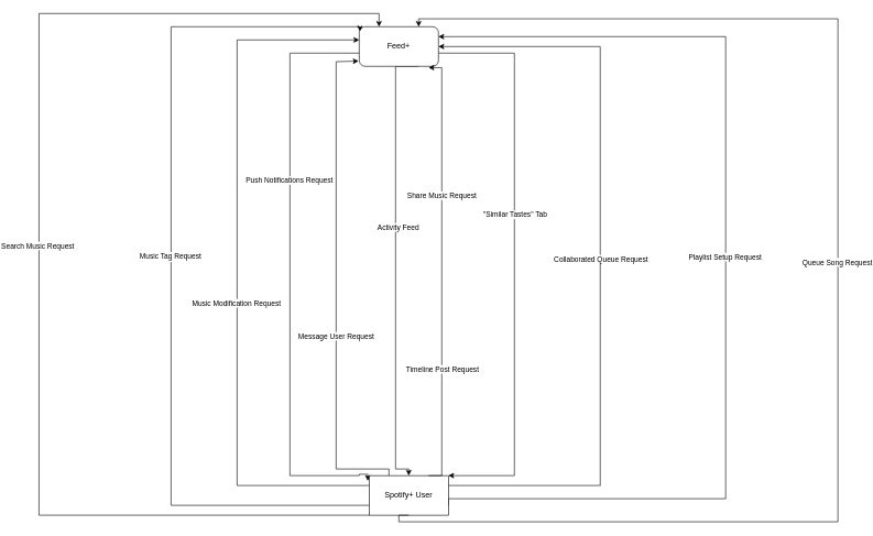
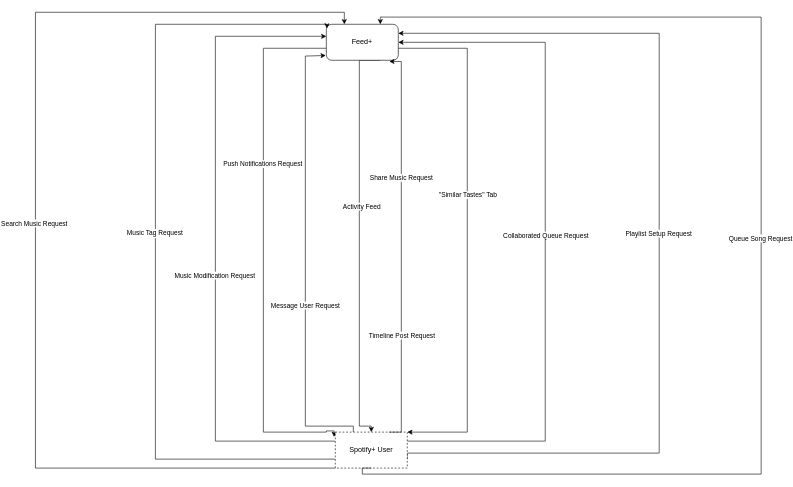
  <mxCell id="0" />
  <mxCell id="1" parent="0" />
  <mxCell id="2" style="edgeStyle=orthogonalEdgeStyle;rounded=0;orthogonalLoop=1;jettySize=auto;html=1;exitX=0;exitY=0.75;exitDx=0;exitDy=0;entryX=-0.017;entryY=0.133;entryDx=0;entryDy=0;entryPerimeter=0;" edge="1" parent="1" source="8" target="22"><mxGeometry relative="1" as="geometry"><Array as="points"><mxPoint x="565" y="85" /><mxPoint x="565" y="80" /><mxPoint x="400" y="80" /><mxPoint x="400" y="720" /><mxPoint x="505" y="720" /><mxPoint x="505" y="718" /><mxPoint x="518" y="718" /></Array></mxGeometry></mxCell>
  <mxCell id="3" value="Push Notifications Request" style="edgeLabel;html=1;align=center;verticalAlign=middle;resizable=0;points=[];" vertex="1" connectable="0" parent="2"><mxGeometry x="-0.156" y="-2" relative="1" as="geometry"><mxPoint as="offset" /></mxGeometry></mxCell>
  <mxCell id="4" style="edgeStyle=orthogonalEdgeStyle;rounded=0;orthogonalLoop=1;jettySize=auto;html=1;exitX=1;exitY=0.75;exitDx=0;exitDy=0;entryX=1;entryY=0;entryDx=0;entryDy=0;" edge="1" parent="1" source="8" target="22"><mxGeometry relative="1" as="geometry"><mxPoint x="834.96" y="120" as="sourcePoint" /><mxPoint x="837" y="736" as="targetPoint" /><Array as="points"><mxPoint x="587" y="85" /><mxPoint x="587" y="80" /><mxPoint x="740" y="80" /><mxPoint x="740" y="720" /></Array></mxGeometry></mxCell>
  <mxCell id="5" value="&quot;Similar Tastes&quot; Tab" style="edgeLabel;html=1;align=center;verticalAlign=middle;resizable=0;points=[];" vertex="1" connectable="0" parent="4"><mxGeometry x="-0.06" relative="1" as="geometry"><mxPoint as="offset" /></mxGeometry></mxCell>
  <mxCell id="6" style="edgeStyle=orthogonalEdgeStyle;rounded=0;orthogonalLoop=1;jettySize=auto;html=1;exitX=0.75;exitY=1;exitDx=0;exitDy=0;entryX=0.5;entryY=0;entryDx=0;entryDy=0;" edge="1" parent="1" source="8" target="22"><mxGeometry relative="1" as="geometry"><Array as="points"><mxPoint x="560" y="100" /><mxPoint x="560" y="710" /><mxPoint x="580" y="710" /></Array></mxGeometry></mxCell>
  <mxCell id="7" value="Activity Feed" style="edgeLabel;html=1;align=center;verticalAlign=middle;resizable=0;points=[];" vertex="1" connectable="0" parent="6"><mxGeometry x="-0.177" y="3" relative="1" as="geometry"><mxPoint as="offset" /></mxGeometry></mxCell>
  <mxCell id="8" value="Feed+" style="rounded=1;whiteSpace=wrap;html=1;" vertex="1" parent="1"><mxGeometry x="505" y="40" width="120" height="60" as="geometry" /></mxCell>
  <mxCell id="9" style="edgeStyle=orthogonalEdgeStyle;rounded=0;orthogonalLoop=1;jettySize=auto;html=1;exitX=0;exitY=0.75;exitDx=0;exitDy=0;entryX=0.008;entryY=0.117;entryDx=0;entryDy=0;entryPerimeter=0;" edge="1" parent="1" source="22" target="8"><mxGeometry relative="1" as="geometry"><mxPoint x="500" y="60" as="targetPoint" /><Array as="points"><mxPoint x="220" y="765" /><mxPoint x="220" y="40" /><mxPoint x="506" y="40" /></Array></mxGeometry></mxCell>
  <mxCell id="10" value="Text" style="edgeLabel;html=1;align=center;verticalAlign=middle;resizable=0;points=[];" vertex="1" connectable="0" parent="9"><mxGeometry x="0.026" y="3" relative="1" as="geometry"><mxPoint as="offset" /></mxGeometry></mxCell>
  <mxCell id="11" value="Music Tag Request" style="edgeLabel;html=1;align=center;verticalAlign=middle;resizable=0;points=[];" vertex="1" connectable="0" parent="9"><mxGeometry x="0.029" y="2" relative="1" as="geometry"><mxPoint as="offset" /></mxGeometry></mxCell>
  <mxCell id="12" style="edgeStyle=orthogonalEdgeStyle;rounded=0;orthogonalLoop=1;jettySize=auto;html=1;exitX=1;exitY=0.25;exitDx=0;exitDy=0;entryX=1;entryY=0.5;entryDx=0;entryDy=0;" edge="1" parent="1" source="22" target="8"><mxGeometry relative="1" as="geometry"><Array as="points"><mxPoint x="870" y="735" /><mxPoint x="870" y="70" /></Array></mxGeometry></mxCell>
  <mxCell id="13" value="Collaborated Queue Request" style="edgeLabel;html=1;align=center;verticalAlign=middle;resizable=0;points=[];" vertex="1" connectable="0" parent="12"><mxGeometry x="0.006" relative="1" as="geometry"><mxPoint as="offset" /></mxGeometry></mxCell>
  <mxCell id="14" style="edgeStyle=orthogonalEdgeStyle;rounded=0;orthogonalLoop=1;jettySize=auto;html=1;exitX=0.25;exitY=0;exitDx=0;exitDy=0;entryX=-0.008;entryY=0.867;entryDx=0;entryDy=0;entryPerimeter=0;" edge="1" parent="1" source="22" target="8"><mxGeometry relative="1" as="geometry"><Array as="points"><mxPoint x="550" y="710" /><mxPoint x="470" y="710" /><mxPoint x="470" y="93" /></Array><mxPoint x="530" y="140" as="targetPoint" /></mxGeometry></mxCell>
  <mxCell id="15" value="Message User Request" style="edgeLabel;html=1;align=center;verticalAlign=middle;resizable=0;points=[];" vertex="1" connectable="0" parent="14"><mxGeometry x="-0.213" y="1" relative="1" as="geometry"><mxPoint as="offset" /></mxGeometry></mxCell>
  <mxCell id="16" style="edgeStyle=orthogonalEdgeStyle;rounded=0;orthogonalLoop=1;jettySize=auto;html=1;exitX=0;exitY=0.25;exitDx=0;exitDy=0;" edge="1" parent="1" source="22"><mxGeometry relative="1" as="geometry"><Array as="points"><mxPoint x="320" y="735" /><mxPoint x="320" y="60" /><mxPoint x="505" y="60" /></Array><mxPoint x="505" y="60" as="targetPoint" /></mxGeometry></mxCell>
  <mxCell id="17" value="Music Modification Request" style="edgeLabel;html=1;align=center;verticalAlign=middle;resizable=0;points=[];" vertex="1" connectable="0" parent="16"><mxGeometry x="0.045" y="2" relative="1" as="geometry"><mxPoint y="78" as="offset" /></mxGeometry></mxCell>
  <mxCell id="18" style="edgeStyle=orthogonalEdgeStyle;rounded=0;orthogonalLoop=1;jettySize=auto;html=1;exitX=1;exitY=0.75;exitDx=0;exitDy=0;entryX=1;entryY=0.25;entryDx=0;entryDy=0;" edge="1" parent="1" source="22" target="8"><mxGeometry relative="1" as="geometry"><Array as="points"><mxPoint x="1060" y="755" /><mxPoint x="1060" y="55" /></Array></mxGeometry></mxCell>
  <mxCell id="19" value="Playlist Setup Request" style="edgeLabel;html=1;align=center;verticalAlign=middle;resizable=0;points=[];" vertex="1" connectable="0" parent="18"><mxGeometry x="0.019" y="2" relative="1" as="geometry"><mxPoint as="offset" /></mxGeometry></mxCell>
  <mxCell id="20" style="edgeStyle=orthogonalEdgeStyle;rounded=0;orthogonalLoop=1;jettySize=auto;html=1;exitX=0;exitY=1;exitDx=0;exitDy=0;entryX=0.25;entryY=0;entryDx=0;entryDy=0;" edge="1" parent="1" source="22" target="8"><mxGeometry relative="1" as="geometry"><Array as="points"><mxPoint x="20" y="780" /><mxPoint x="20" y="20" /><mxPoint x="535" y="20" /></Array></mxGeometry></mxCell>
  <mxCell id="21" value="Search Music Request" style="edgeLabel;html=1;align=center;verticalAlign=middle;resizable=0;points=[];" vertex="1" connectable="0" parent="20"><mxGeometry x="0.013" y="3" relative="1" as="geometry"><mxPoint as="offset" /></mxGeometry></mxCell>
- <mxCell id="22" value="Spotify+ User" style="rounded=0;whiteSpace=wrap;html=1;" vertex="1" parent="1"><mxGeometry x="520" y="720" width="120" height="60" as="geometry" /></mxCell>
+ <mxCell id="22" value="Spotify+ User" style="rounded=0;whiteSpace=wrap;html=1;dashed=1;" vertex="1" parent="1"><mxGeometry x="520" y="720" width="120" height="60" as="geometry" /></mxCell>
  <mxCell id="23" style="edgeStyle=orthogonalEdgeStyle;rounded=0;orthogonalLoop=1;jettySize=auto;html=1;exitX=0.5;exitY=1;exitDx=0;exitDy=0;entryX=0.75;entryY=0;entryDx=0;entryDy=0;" edge="1" parent="1" source="22" target="8"><mxGeometry relative="1" as="geometry"><Array as="points"><mxPoint x="565" y="790" /><mxPoint x="1230" y="790" /><mxPoint x="1230" y="28" /><mxPoint x="595" y="28" /></Array></mxGeometry></mxCell>
  <mxCell id="24" value="Queue Song Request" style="edgeLabel;html=1;align=center;verticalAlign=middle;resizable=0;points=[];" vertex="1" connectable="0" parent="23"><mxGeometry x="0.033" y="2" relative="1" as="geometry"><mxPoint as="offset" /></mxGeometry></mxCell>
  <mxCell id="25" style="edgeStyle=orthogonalEdgeStyle;rounded=0;orthogonalLoop=1;jettySize=auto;html=1;exitX=0.75;exitY=0;exitDx=0;exitDy=0;entryX=0.875;entryY=1.033;entryDx=0;entryDy=0;entryPerimeter=0;" edge="1" parent="1" source="22" target="8"><mxGeometry relative="1" as="geometry"><Array as="points"><mxPoint x="630" y="720" /><mxPoint x="630" y="102" /></Array></mxGeometry></mxCell>
  <mxCell id="26" value="Share Music Request" style="edgeLabel;html=1;align=center;verticalAlign=middle;resizable=0;points=[];" vertex="1" connectable="0" parent="25"><mxGeometry x="0.353" y="1" relative="1" as="geometry"><mxPoint as="offset" /></mxGeometry></mxCell>
  <mxCell id="27" value="Timeline Post Request" style="edgeLabel;html=1;align=center;verticalAlign=middle;resizable=0;points=[];" connectable="0" vertex="1" parent="25"><mxGeometry x="-0.447" relative="1" as="geometry"><mxPoint as="offset" /></mxGeometry></mxCell>
